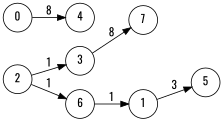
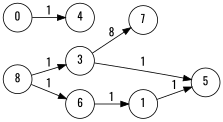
  digraph {
    fontname=Oswald
    rankdir=LR
    node [fontname=Oswald shape=circle]
    edge [fontname=Oswald]
    3
    7
    5
-   2
+   2 [label=8]
    6
    1
    0
    4
    3 -> 7 [label=8]
+   3 -> 5 [label=1]
    2 -> 3 [label=1]
    2 -> 6 [label=1]
    6 -> 1 [label=1]
-   1 -> 5 [label=3]
-   0 -> 4 [label=8]
+   1 -> 5 [label=1]
+   0 -> 4 [label=1]
  }
